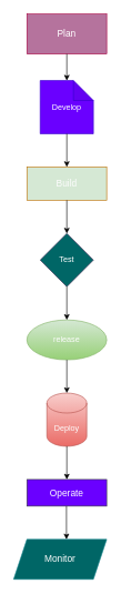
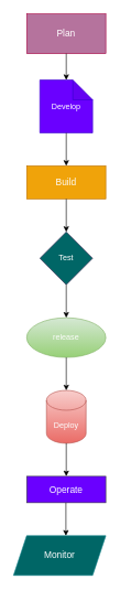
  <mxCell id="0" />
  <mxCell id="1" parent="0" />
  <mxCell id="2" value="&lt;font style=&quot;font-size: 14px;&quot;&gt;Plan&lt;/font&gt;" style="rounded=0;whiteSpace=wrap;html=1;fillColor=#b5739d;fontColor=#ffffff;strokeColor=#A50040;" vertex="1" parent="1"><mxGeometry x="40" y="20" width="120" height="60" as="geometry" /></mxCell>
  <mxCell id="3" value="" style="endArrow=classic;html=1;rounded=0;" edge="1" parent="1"><mxGeometry width="50" height="50" relative="1" as="geometry"><mxPoint x="100" y="80" as="sourcePoint" /><mxPoint x="100" y="120" as="targetPoint" /></mxGeometry></mxCell>
  <mxCell id="4" value="Develop" style="shape=note;whiteSpace=wrap;html=1;backgroundOutline=1;darkOpacity=0.05;fillColor=#6a00ff;fontColor=#ffffff;strokeColor=#3700CC;" vertex="1" parent="1"><mxGeometry x="60" y="120" width="80" height="80" as="geometry" /></mxCell>
  <mxCell id="5" value="" style="endArrow=classic;html=1;rounded=0;" edge="1" parent="1"><mxGeometry width="50" height="50" relative="1" as="geometry"><mxPoint x="100" y="200" as="sourcePoint" /><mxPoint x="100" y="250" as="targetPoint" /></mxGeometry></mxCell>
- <mxCell id="6" value="&lt;span&gt;&lt;font style=&quot;color: rgb(252, 252, 252); font-size: 14px;&quot;&gt;Build&lt;/font&gt;&lt;/span&gt;" style="rounded=0;whiteSpace=wrap;html=1;fillColor=#d5e8d4;fontColor=#000000;strokeColor=#BD7000;" vertex="1" parent="1"><mxGeometry x="40" y="250" width="120" height="50" as="geometry" /></mxCell>
+ <mxCell id="6" value="&lt;span&gt;&lt;font style=&quot;color: rgb(252, 252, 252); font-size: 14px;&quot;&gt;Build&lt;/font&gt;&lt;/span&gt;" style="rounded=0;whiteSpace=wrap;html=1;fillColor=#f0a30a;fontColor=#000000;strokeColor=#BD7000;" vertex="1" parent="1"><mxGeometry x="40" y="250" width="120" height="50" as="geometry" /></mxCell>
  <mxCell id="7" value="" style="endArrow=classic;html=1;rounded=0;" edge="1" parent="1"><mxGeometry width="50" height="50" relative="1" as="geometry"><mxPoint x="100" y="300" as="sourcePoint" /><mxPoint x="100" y="350" as="targetPoint" /></mxGeometry></mxCell>
  <mxCell id="8" value="Test" style="rhombus;whiteSpace=wrap;html=1;fillColor=#006666;fontColor=#ffffff;strokeColor=#432D57;" vertex="1" parent="1"><mxGeometry x="60" y="350" width="80" height="80" as="geometry" /></mxCell>
  <mxCell id="9" value="&lt;font color=&quot;#fcfcfc&quot;&gt;release&lt;/font&gt;" style="ellipse;whiteSpace=wrap;html=1;fillColor=#d5e8d4;strokeColor=#82b366;gradientColor=#97d077;" vertex="1" parent="1"><mxGeometry x="40" y="480" width="120" height="60" as="geometry" /></mxCell>
  <mxCell id="10" value="" style="endArrow=classic;html=1;rounded=0;" edge="1" parent="1"><mxGeometry width="50" height="50" relative="1" as="geometry"><mxPoint x="100" y="430" as="sourcePoint" /><mxPoint x="100" y="480" as="targetPoint" /></mxGeometry></mxCell>
  <mxCell id="11" value="&lt;font style=&quot;color: rgb(252, 252, 252);&quot;&gt;Deploy&lt;/font&gt;" style="shape=cylinder3;whiteSpace=wrap;html=1;boundedLbl=1;backgroundOutline=1;size=15;fillColor=#f8cecc;gradientColor=#ea6b66;strokeColor=#b85450;" vertex="1" parent="1"><mxGeometry x="70" y="590" width="60" height="80" as="geometry" /></mxCell>
  <mxCell id="12" value="" style="endArrow=classic;html=1;rounded=0;" edge="1" parent="1"><mxGeometry width="50" height="50" relative="1" as="geometry"><mxPoint x="100" y="540" as="sourcePoint" /><mxPoint x="100" y="590" as="targetPoint" /></mxGeometry></mxCell>
  <mxCell id="13" value="" style="endArrow=classic;html=1;rounded=0;" edge="1" parent="1"><mxGeometry width="50" height="50" relative="1" as="geometry"><mxPoint x="100" y="670" as="sourcePoint" /><mxPoint x="100" y="720" as="targetPoint" /></mxGeometry></mxCell>
  <mxCell id="14" value="&lt;font style=&quot;color: rgb(252, 252, 252); font-size: 14px;&quot;&gt;Operate&lt;/font&gt;" style="rounded=0;whiteSpace=wrap;html=1;fillColor=#6a00ff;strokeColor=#36393d;" vertex="1" parent="1"><mxGeometry x="40" y="720" width="120" height="40" as="geometry" /></mxCell>
  <mxCell id="15" value="&lt;font style=&quot;font-size: 14px; color: rgb(252, 252, 252);&quot;&gt;Monitor&lt;/font&gt;" style="shape=parallelogram;perimeter=parallelogramPerimeter;whiteSpace=wrap;html=1;fixedSize=1;fillColor=#006666;strokeColor=#0e8088;" vertex="1" parent="1"><mxGeometry x="20" y="810" width="140" height="60" as="geometry" /></mxCell>
  <mxCell id="16" value="" style="endArrow=classic;html=1;rounded=0;" edge="1" parent="1"><mxGeometry width="50" height="50" relative="1" as="geometry"><mxPoint x="99.5" y="760" as="sourcePoint" /><mxPoint x="99.5" y="810" as="targetPoint" /></mxGeometry></mxCell>
